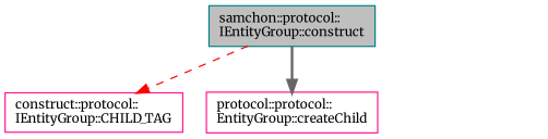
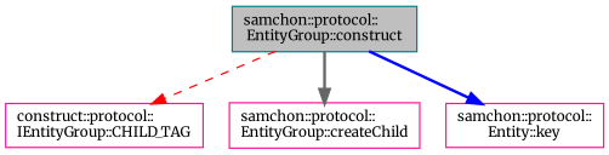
  digraph {
    fontname=Merriweather
    rankdir=TB
    node [color=deeppink fillcolor=white fontname=Merriweather fontsize=10 shape=record style=filled]
    edge [fontname=Merriweather fontsize=10 labelfontname=Helvetica labelfontsize=10 style=bold]
-   n1 [color=teal fillcolor=grey75 fontcolor=black height=0.2 label="samchon::protocol::\lIEntityGroup::construct" width=0.4]
+   n1 [color=teal fillcolor=grey75 fontcolor=black height=0.2 label="samchon::protocol::\lEntityGroup::construct" width=0.4]
    n2 [height=0.2 label="construct::protocol::\lIEntityGroup::CHILD_TAG" width=0.4]
-   n3 [height=0.2 label="protocol::protocol::\lEntityGroup::createChild" width=0.4]
+   n3 [height=0.2 label="samchon::protocol::\lEntityGroup::createChild" width=0.4]
+   n4 [height=0.2 label="samchon::protocol::\lEntity::key" width=0.4]
    n1 -> n2 [color=red style=dashed]
    n1 -> n3 [color=gray40]
+   n1 -> n4 [color=blue]
  }
